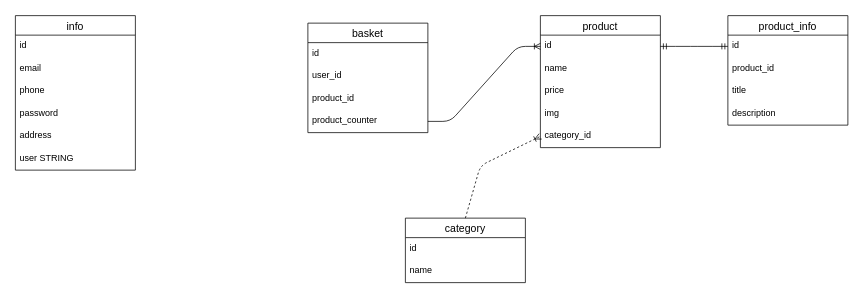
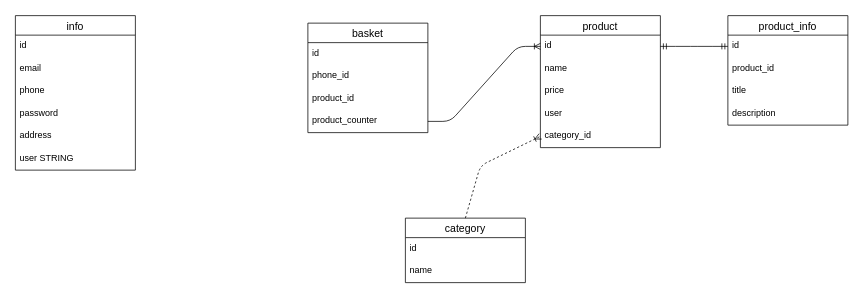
  <mxCell id="0" />
  <mxCell id="1" parent="0" />
  <mxCell id="2" value="info" style="swimlane;fontStyle=0;childLayout=stackLayout;horizontal=1;startSize=26;horizontalStack=0;resizeParent=1;resizeParentMax=0;resizeLast=0;collapsible=1;marginBottom=0;align=center;fontSize=14;" parent="1" vertex="1"><mxGeometry x="20" y="20" width="160" height="206" as="geometry" /></mxCell>
  <mxCell id="3" value="id" style="text;strokeColor=none;fillColor=none;spacingLeft=4;spacingRight=4;overflow=hidden;rotatable=0;points=[[0,0.5],[1,0.5]];portConstraint=eastwest;fontSize=12;" parent="2" vertex="1"><mxGeometry y="26" width="160" height="30" as="geometry" /></mxCell>
  <mxCell id="4" value="email" style="text;strokeColor=none;fillColor=none;spacingLeft=4;spacingRight=4;overflow=hidden;rotatable=0;points=[[0,0.5],[1,0.5]];portConstraint=eastwest;fontSize=12;" parent="2" vertex="1"><mxGeometry y="56" width="160" height="30" as="geometry" /></mxCell>
  <mxCell id="5" value="phone" style="text;strokeColor=none;fillColor=none;spacingLeft=4;spacingRight=4;overflow=hidden;rotatable=0;points=[[0,0.5],[1,0.5]];portConstraint=eastwest;fontSize=12;" parent="2" vertex="1"><mxGeometry y="86" width="160" height="30" as="geometry" /></mxCell>
  <mxCell id="6" value="password" style="text;strokeColor=none;fillColor=none;spacingLeft=4;spacingRight=4;overflow=hidden;rotatable=0;points=[[0,0.5],[1,0.5]];portConstraint=eastwest;fontSize=12;" parent="2" vertex="1"><mxGeometry y="116" width="160" height="30" as="geometry" /></mxCell>
  <mxCell id="7" value="address" style="text;strokeColor=none;fillColor=none;spacingLeft=4;spacingRight=4;overflow=hidden;rotatable=0;points=[[0,0.5],[1,0.5]];portConstraint=eastwest;fontSize=12;" parent="2" vertex="1"><mxGeometry y="146" width="160" height="30" as="geometry" /></mxCell>
  <mxCell id="8" value="user STRING" style="text;strokeColor=none;fillColor=none;spacingLeft=4;spacingRight=4;overflow=hidden;rotatable=0;points=[[0,0.5],[1,0.5]];portConstraint=eastwest;fontSize=12;" parent="2" vertex="1"><mxGeometry y="176" width="160" height="30" as="geometry" /></mxCell>
  <mxCell id="9" value="basket" style="swimlane;fontStyle=0;childLayout=stackLayout;horizontal=1;startSize=26;horizontalStack=0;resizeParent=1;resizeParentMax=0;resizeLast=0;collapsible=1;marginBottom=0;align=center;fontSize=14;" parent="1" vertex="1"><mxGeometry x="410" y="30" width="160" height="146" as="geometry" /></mxCell>
  <mxCell id="10" value="id" style="text;strokeColor=none;fillColor=none;spacingLeft=4;spacingRight=4;overflow=hidden;rotatable=0;points=[[0,0.5],[1,0.5]];portConstraint=eastwest;fontSize=12;" parent="9" vertex="1"><mxGeometry y="26" width="160" height="30" as="geometry" /></mxCell>
- <mxCell id="11" value="user_id" style="text;strokeColor=none;fillColor=none;spacingLeft=4;spacingRight=4;overflow=hidden;rotatable=0;points=[[0,0.5],[1,0.5]];portConstraint=eastwest;fontSize=12;" parent="9" vertex="1"><mxGeometry y="56" width="160" height="30" as="geometry" /></mxCell>
+ <mxCell id="11" value="phone_id" style="text;strokeColor=none;fillColor=none;spacingLeft=4;spacingRight=4;overflow=hidden;rotatable=0;points=[[0,0.5],[1,0.5]];portConstraint=eastwest;fontSize=12;" parent="9" vertex="1"><mxGeometry y="56" width="160" height="30" as="geometry" /></mxCell>
  <mxCell id="12" value="product_id" style="text;strokeColor=none;fillColor=none;spacingLeft=4;spacingRight=4;overflow=hidden;rotatable=0;points=[[0,0.5],[1,0.5]];portConstraint=eastwest;fontSize=12;" vertex="1" parent="9"><mxGeometry y="86" width="160" height="30" as="geometry" /></mxCell>
  <mxCell id="13" value="product_counter" style="text;strokeColor=none;fillColor=none;spacingLeft=4;spacingRight=4;overflow=hidden;rotatable=0;points=[[0,0.5],[1,0.5]];portConstraint=eastwest;fontSize=12;" parent="9" vertex="1"><mxGeometry y="116" width="160" height="30" as="geometry" /></mxCell>
  <mxCell id="14" value="product" style="swimlane;fontStyle=0;childLayout=stackLayout;horizontal=1;startSize=26;horizontalStack=0;resizeParent=1;resizeParentMax=0;resizeLast=0;collapsible=1;marginBottom=0;align=center;fontSize=14;" parent="1" vertex="1"><mxGeometry x="720" y="20" width="160" height="176" as="geometry" /></mxCell>
  <mxCell id="15" value="id" style="text;strokeColor=none;fillColor=none;spacingLeft=4;spacingRight=4;overflow=hidden;rotatable=0;points=[[0,0.5],[1,0.5]];portConstraint=eastwest;fontSize=12;" parent="14" vertex="1"><mxGeometry y="26" width="160" height="30" as="geometry" /></mxCell>
  <mxCell id="16" value="name" style="text;strokeColor=none;fillColor=none;spacingLeft=4;spacingRight=4;overflow=hidden;rotatable=0;points=[[0,0.5],[1,0.5]];portConstraint=eastwest;fontSize=12;" parent="14" vertex="1"><mxGeometry y="56" width="160" height="30" as="geometry" /></mxCell>
  <mxCell id="17" value="price" style="text;strokeColor=none;fillColor=none;spacingLeft=4;spacingRight=4;overflow=hidden;rotatable=0;points=[[0,0.5],[1,0.5]];portConstraint=eastwest;fontSize=12;" parent="14" vertex="1"><mxGeometry y="86" width="160" height="30" as="geometry" /></mxCell>
- <mxCell id="18" value="img" style="text;strokeColor=none;fillColor=none;spacingLeft=4;spacingRight=4;overflow=hidden;rotatable=0;points=[[0,0.5],[1,0.5]];portConstraint=eastwest;fontSize=12;" parent="14" vertex="1"><mxGeometry y="116" width="160" height="30" as="geometry" /></mxCell>
+ <mxCell id="18" value="user" style="text;strokeColor=none;fillColor=none;spacingLeft=4;spacingRight=4;overflow=hidden;rotatable=0;points=[[0,0.5],[1,0.5]];portConstraint=eastwest;fontSize=12;" parent="14" vertex="1"><mxGeometry y="116" width="160" height="30" as="geometry" /></mxCell>
  <mxCell id="19" value="category_id" style="text;strokeColor=none;fillColor=none;spacingLeft=4;spacingRight=4;overflow=hidden;rotatable=0;points=[[0,0.5],[1,0.5]];portConstraint=eastwest;fontSize=12;" parent="14" vertex="1"><mxGeometry y="146" width="160" height="30" as="geometry" /></mxCell>
  <mxCell id="20" value="category" style="swimlane;fontStyle=0;childLayout=stackLayout;horizontal=1;startSize=26;horizontalStack=0;resizeParent=1;resizeParentMax=0;resizeLast=0;collapsible=1;marginBottom=0;align=center;fontSize=14;" parent="1" vertex="1"><mxGeometry x="540" y="290" width="160" height="86" as="geometry" /></mxCell>
  <mxCell id="21" value="id" style="text;strokeColor=none;fillColor=none;spacingLeft=4;spacingRight=4;overflow=hidden;rotatable=0;points=[[0,0.5],[1,0.5]];portConstraint=eastwest;fontSize=12;" parent="20" vertex="1"><mxGeometry y="26" width="160" height="30" as="geometry" /></mxCell>
  <mxCell id="22" value="name" style="text;strokeColor=none;fillColor=none;spacingLeft=4;spacingRight=4;overflow=hidden;rotatable=0;points=[[0,0.5],[1,0.5]];portConstraint=eastwest;fontSize=12;" parent="20" vertex="1"><mxGeometry y="56" width="160" height="30" as="geometry" /></mxCell>
  <mxCell id="23" value="" style="fontSize=12;html=1;endArrow=ERoneToMany;exitX=0.5;exitY=0;exitDx=0;exitDy=0;entryX=0;entryY=0.5;entryDx=0;entryDy=0;dashed=1;" parent="1" source="20" target="19" edge="1"><mxGeometry width="100" height="100" relative="1" as="geometry"><mxPoint x="620" y="310" as="sourcePoint" /><mxPoint x="670" y="180" as="targetPoint" /><Array as="points"><mxPoint x="640" y="220" /></Array></mxGeometry></mxCell>
  <mxCell id="24" value="product_info" style="swimlane;fontStyle=0;childLayout=stackLayout;horizontal=1;startSize=26;horizontalStack=0;resizeParent=1;resizeParentMax=0;resizeLast=0;collapsible=1;marginBottom=0;align=center;fontSize=14;" parent="1" vertex="1"><mxGeometry x="970" y="20" width="160" height="146" as="geometry" /></mxCell>
  <mxCell id="25" value="id" style="text;strokeColor=none;fillColor=none;spacingLeft=4;spacingRight=4;overflow=hidden;rotatable=0;points=[[0,0.5],[1,0.5]];portConstraint=eastwest;fontSize=12;" parent="24" vertex="1"><mxGeometry y="26" width="160" height="30" as="geometry" /></mxCell>
  <mxCell id="26" value="product_id" style="text;strokeColor=none;fillColor=none;spacingLeft=4;spacingRight=4;overflow=hidden;rotatable=0;points=[[0,0.5],[1,0.5]];portConstraint=eastwest;fontSize=12;" parent="24" vertex="1"><mxGeometry y="56" width="160" height="30" as="geometry" /></mxCell>
  <mxCell id="27" value="title" style="text;strokeColor=none;fillColor=none;spacingLeft=4;spacingRight=4;overflow=hidden;rotatable=0;points=[[0,0.5],[1,0.5]];portConstraint=eastwest;fontSize=12;" parent="24" vertex="1"><mxGeometry y="86" width="160" height="30" as="geometry" /></mxCell>
  <mxCell id="28" value="description" style="text;strokeColor=none;fillColor=none;spacingLeft=4;spacingRight=4;overflow=hidden;rotatable=0;points=[[0,0.5],[1,0.5]];portConstraint=eastwest;fontSize=12;" parent="24" vertex="1"><mxGeometry y="116" width="160" height="30" as="geometry" /></mxCell>
  <mxCell id="29" value="" style="edgeStyle=entityRelationEdgeStyle;fontSize=12;html=1;endArrow=ERoneToMany;exitX=1;exitY=0.5;exitDx=0;exitDy=0;entryX=0;entryY=0.5;entryDx=0;entryDy=0;" parent="1" source="13" target="15" edge="1"><mxGeometry width="100" height="100" relative="1" as="geometry"><mxPoint x="560" y="330" as="sourcePoint" /><mxPoint x="640" y="10" as="targetPoint" /></mxGeometry></mxCell>
  <mxCell id="30" value="" style="edgeStyle=entityRelationEdgeStyle;fontSize=12;html=1;endArrow=ERmandOne;startArrow=ERmandOne;exitX=1;exitY=0.5;exitDx=0;exitDy=0;entryX=0;entryY=0.5;entryDx=0;entryDy=0;" parent="1" source="15" target="25" edge="1"><mxGeometry width="100" height="100" relative="1" as="geometry"><mxPoint x="190" y="91" as="sourcePoint" /><mxPoint x="420" y="111" as="targetPoint" /></mxGeometry></mxCell>
